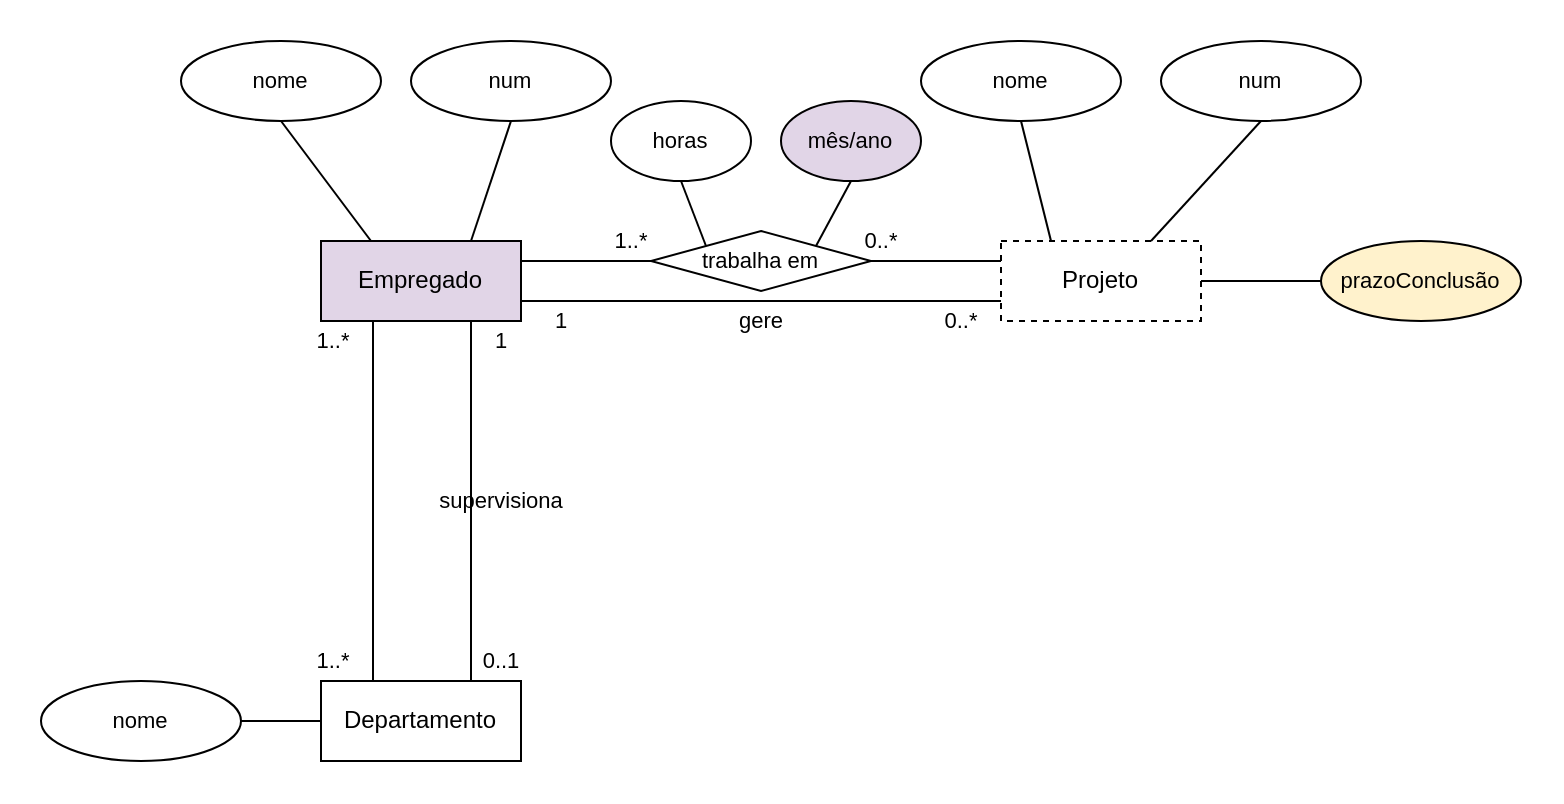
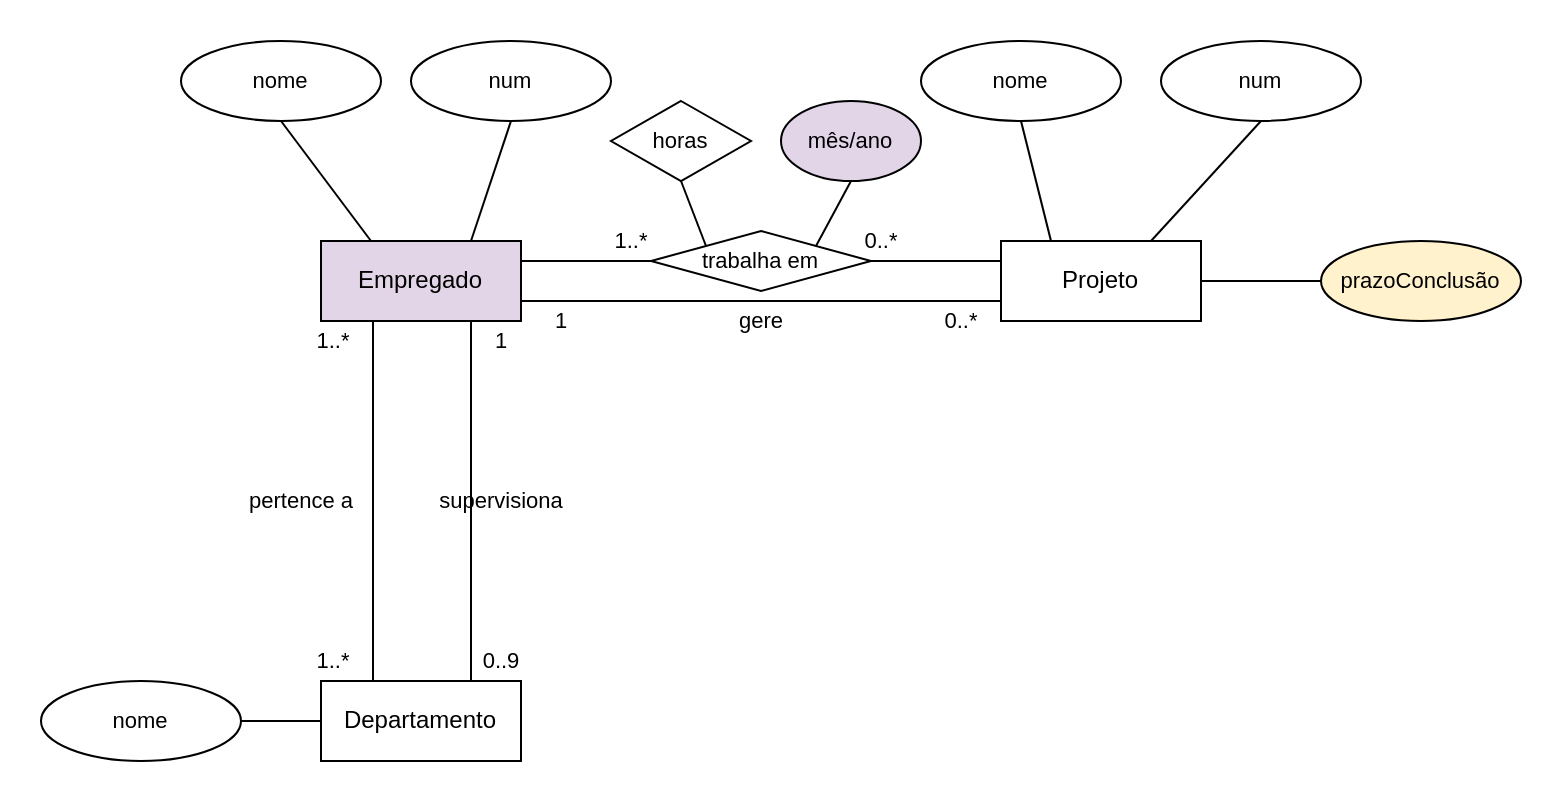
  <mxCell id="0" />
  <mxCell id="1" parent="0" />
  <mxCell id="2" style="rounded=0;orthogonalLoop=1;jettySize=auto;html=1;exitX=0.5;exitY=1;exitDx=0;exitDy=0;entryX=0.5;entryY=0;entryDx=0;entryDy=0;endArrow=none;endFill=0;" parent="1" edge="1"><mxGeometry relative="1" as="geometry"><mxPoint x="186" y="160" as="sourcePoint" /><mxPoint x="186" y="340" as="targetPoint" /></mxGeometry></mxCell>
  <mxCell id="3" style="edgeStyle=none;shape=connector;rounded=0;orthogonalLoop=1;jettySize=auto;html=1;exitX=0.75;exitY=1;exitDx=0;exitDy=0;entryX=0.75;entryY=0;entryDx=0;entryDy=0;labelBackgroundColor=default;strokeColor=default;fontFamily=Helvetica;fontSize=11;fontColor=default;endArrow=none;endFill=0;" parent="1" source="5" target="7" edge="1"><mxGeometry relative="1" as="geometry" /></mxCell>
  <mxCell id="4" style="edgeStyle=none;shape=connector;rounded=0;orthogonalLoop=1;jettySize=auto;html=1;exitX=1;exitY=0.75;exitDx=0;exitDy=0;entryX=0;entryY=0.75;entryDx=0;entryDy=0;labelBackgroundColor=default;strokeColor=default;fontFamily=Helvetica;fontSize=11;fontColor=default;endArrow=none;endFill=0;" parent="1" source="5" target="6" edge="1"><mxGeometry relative="1" as="geometry" /></mxCell>
  <mxCell id="5" value="Empregado" style="whiteSpace=wrap;html=1;align=center;fillColor=#e1d5e7;" parent="1" vertex="1"><mxGeometry x="160" y="120" width="100" height="40" as="geometry" /></mxCell>
- <mxCell id="6" value="Projeto" style="whiteSpace=wrap;html=1;align=center;dashed=1;" parent="1" vertex="1"><mxGeometry x="500" y="120" width="100" height="40" as="geometry" /></mxCell>
+ <mxCell id="6" value="Projeto" style="whiteSpace=wrap;html=1;align=center;" parent="1" vertex="1"><mxGeometry x="500" y="120" width="100" height="40" as="geometry" /></mxCell>
  <mxCell id="7" value="Departamento" style="whiteSpace=wrap;html=1;align=center;" parent="1" vertex="1"><mxGeometry x="160" y="340" width="100" height="40" as="geometry" /></mxCell>
  <mxCell id="8" value="1..*" style="text;html=1;align=center;verticalAlign=middle;resizable=0;points=[];autosize=1;strokeColor=none;fillColor=none;fontSize=11;fontFamily=Helvetica;fontColor=default;" parent="1" vertex="1"><mxGeometry x="146" y="155" width="40" height="30" as="geometry" /></mxCell>
  <mxCell id="9" value="1..*" style="text;html=1;align=center;verticalAlign=middle;resizable=0;points=[];autosize=1;strokeColor=none;fillColor=none;fontSize=11;fontFamily=Helvetica;fontColor=default;" parent="1" vertex="1"><mxGeometry x="146" y="315" width="40" height="30" as="geometry" /></mxCell>
  <mxCell id="10" value="0..*" style="text;html=1;align=center;verticalAlign=middle;resizable=0;points=[];autosize=1;strokeColor=none;fillColor=none;fontSize=11;fontFamily=Helvetica;fontColor=default;" parent="1" vertex="1"><mxGeometry x="420" y="105" width="40" height="30" as="geometry" /></mxCell>
  <mxCell id="11" value="1..*" style="text;html=1;align=center;verticalAlign=middle;resizable=0;points=[];autosize=1;strokeColor=none;fillColor=none;fontSize=11;fontFamily=Helvetica;fontColor=default;" parent="1" vertex="1"><mxGeometry x="295" y="105" width="40" height="30" as="geometry" /></mxCell>
  <mxCell id="12" value="supervisiona" style="text;html=1;align=center;verticalAlign=middle;resizable=0;points=[];autosize=1;strokeColor=none;fillColor=none;fontSize=11;fontFamily=Helvetica;fontColor=default;" parent="1" vertex="1"><mxGeometry x="205" y="235" width="90" height="30" as="geometry" /></mxCell>
  <mxCell id="13" value="gere" style="text;html=1;align=center;verticalAlign=middle;resizable=0;points=[];autosize=1;strokeColor=none;fillColor=none;fontSize=11;fontFamily=Helvetica;fontColor=default;" parent="1" vertex="1"><mxGeometry x="355" y="145" width="50" height="30" as="geometry" /></mxCell>
- <mxCell id="15" value="0..1" style="text;html=1;align=center;verticalAlign=middle;resizable=0;points=[];autosize=1;strokeColor=none;fillColor=none;fontSize=11;fontFamily=Helvetica;fontColor=default;" parent="1" vertex="1"><mxGeometry x="230" y="315" width="40" height="30" as="geometry" /></mxCell>
+ <mxCell id="14" value="pertence a" style="text;html=1;align=center;verticalAlign=middle;resizable=0;points=[];autosize=1;strokeColor=none;fillColor=none;fontSize=11;fontFamily=Helvetica;fontColor=default;" parent="1" vertex="1"><mxGeometry x="110" y="235" width="80" height="30" as="geometry" /></mxCell>
+ <mxCell id="15" value="0..9" style="text;html=1;align=center;verticalAlign=middle;resizable=0;points=[];autosize=1;strokeColor=none;fillColor=none;fontSize=11;fontFamily=Helvetica;fontColor=default;" parent="1" vertex="1"><mxGeometry x="230" y="315" width="40" height="30" as="geometry" /></mxCell>
  <mxCell id="16" value="1" style="text;html=1;align=center;verticalAlign=middle;resizable=0;points=[];autosize=1;strokeColor=none;fillColor=none;fontSize=11;fontFamily=Helvetica;fontColor=default;" parent="1" vertex="1"><mxGeometry x="235" y="155" width="30" height="30" as="geometry" /></mxCell>
  <mxCell id="17" value="1" style="text;html=1;align=center;verticalAlign=middle;resizable=0;points=[];autosize=1;strokeColor=none;fillColor=none;fontSize=11;fontFamily=Helvetica;fontColor=default;" parent="1" vertex="1"><mxGeometry x="265" y="145" width="30" height="30" as="geometry" /></mxCell>
  <mxCell id="18" value="0..*" style="text;html=1;align=center;verticalAlign=middle;resizable=0;points=[];autosize=1;strokeColor=none;fillColor=none;fontSize=11;fontFamily=Helvetica;fontColor=default;" parent="1" vertex="1"><mxGeometry x="460" y="145" width="40" height="30" as="geometry" /></mxCell>
  <mxCell id="19" style="edgeStyle=none;shape=connector;rounded=0;orthogonalLoop=1;jettySize=auto;html=1;exitX=0.5;exitY=1;exitDx=0;exitDy=0;entryX=0.25;entryY=0;entryDx=0;entryDy=0;labelBackgroundColor=default;strokeColor=default;fontFamily=Helvetica;fontSize=11;fontColor=default;endArrow=none;endFill=0;" parent="1" source="20" target="5" edge="1"><mxGeometry relative="1" as="geometry" /></mxCell>
  <mxCell id="20" value="nome" style="ellipse;whiteSpace=wrap;html=1;align=center;fontFamily=Helvetica;fontSize=11;fontColor=default;" parent="1" vertex="1"><mxGeometry x="90" y="20" width="100" height="40" as="geometry" /></mxCell>
  <mxCell id="21" style="edgeStyle=none;shape=connector;rounded=0;orthogonalLoop=1;jettySize=auto;html=1;exitX=0.5;exitY=1;exitDx=0;exitDy=0;entryX=0.75;entryY=0;entryDx=0;entryDy=0;labelBackgroundColor=default;strokeColor=default;fontFamily=Helvetica;fontSize=11;fontColor=default;endArrow=none;endFill=0;" parent="1" source="22" target="5" edge="1"><mxGeometry relative="1" as="geometry" /></mxCell>
  <mxCell id="22" value="num" style="ellipse;whiteSpace=wrap;html=1;align=center;fontFamily=Helvetica;fontSize=11;fontColor=default;" parent="1" vertex="1"><mxGeometry x="205" y="20" width="100" height="40" as="geometry" /></mxCell>
  <mxCell id="23" style="edgeStyle=none;shape=connector;rounded=0;orthogonalLoop=1;jettySize=auto;html=1;exitX=0.5;exitY=1;exitDx=0;exitDy=0;entryX=0.25;entryY=0;entryDx=0;entryDy=0;labelBackgroundColor=default;strokeColor=default;fontFamily=Helvetica;fontSize=11;fontColor=default;endArrow=none;endFill=0;" parent="1" source="24" target="6" edge="1"><mxGeometry relative="1" as="geometry" /></mxCell>
  <mxCell id="24" value="nome" style="ellipse;whiteSpace=wrap;html=1;align=center;fontFamily=Helvetica;fontSize=11;fontColor=default;" parent="1" vertex="1"><mxGeometry x="460" y="20" width="100" height="40" as="geometry" /></mxCell>
  <mxCell id="25" style="edgeStyle=none;shape=connector;rounded=0;orthogonalLoop=1;jettySize=auto;html=1;exitX=0.5;exitY=1;exitDx=0;exitDy=0;entryX=0.75;entryY=0;entryDx=0;entryDy=0;labelBackgroundColor=default;strokeColor=default;fontFamily=Helvetica;fontSize=11;fontColor=default;endArrow=none;endFill=0;" parent="1" source="26" target="6" edge="1"><mxGeometry relative="1" as="geometry" /></mxCell>
  <mxCell id="26" value="num" style="ellipse;whiteSpace=wrap;html=1;align=center;fontFamily=Helvetica;fontSize=11;fontColor=default;" parent="1" vertex="1"><mxGeometry x="580" y="20" width="100" height="40" as="geometry" /></mxCell>
  <mxCell id="27" style="edgeStyle=none;shape=connector;rounded=0;orthogonalLoop=1;jettySize=auto;html=1;exitX=1;exitY=0.5;exitDx=0;exitDy=0;labelBackgroundColor=default;strokeColor=default;fontFamily=Helvetica;fontSize=11;fontColor=default;endArrow=none;endFill=0;entryX=0;entryY=0.25;entryDx=0;entryDy=0;" parent="1" source="29" target="6" edge="1"><mxGeometry relative="1" as="geometry"><mxPoint x="434.793" y="240" as="targetPoint" /></mxGeometry></mxCell>
  <mxCell id="28" style="edgeStyle=none;shape=connector;rounded=0;orthogonalLoop=1;jettySize=auto;html=1;exitX=0;exitY=0.5;exitDx=0;exitDy=0;entryX=1;entryY=0.25;entryDx=0;entryDy=0;labelBackgroundColor=default;strokeColor=default;fontFamily=Helvetica;fontSize=11;fontColor=default;endArrow=none;endFill=0;" parent="1" source="29" target="5" edge="1"><mxGeometry relative="1" as="geometry" /></mxCell>
  <mxCell id="29" value="trabalha em" style="shape=rhombus;perimeter=rhombusPerimeter;whiteSpace=wrap;html=1;align=center;fontFamily=Helvetica;fontSize=11;fontColor=default;" parent="1" vertex="1"><mxGeometry x="325" y="115" width="110" height="30" as="geometry" /></mxCell>
  <mxCell id="30" style="edgeStyle=none;shape=connector;rounded=0;orthogonalLoop=1;jettySize=auto;html=1;exitX=0.5;exitY=1;exitDx=0;exitDy=0;entryX=0;entryY=0;entryDx=0;entryDy=0;labelBackgroundColor=default;strokeColor=default;fontFamily=Helvetica;fontSize=11;fontColor=default;endArrow=none;endFill=0;" parent="1" source="31" target="29" edge="1"><mxGeometry relative="1" as="geometry" /></mxCell>
- <mxCell id="31" value="horas" style="ellipse;whiteSpace=wrap;html=1;align=center;fontFamily=Helvetica;fontSize=11;fontColor=default;" parent="1" vertex="1"><mxGeometry x="305" y="50" width="70" height="40" as="geometry" /></mxCell>
+ <mxCell id="31" value="horas" style="rhombus;whiteSpace=wrap;html=1;align=center;fontFamily=Helvetica;fontSize=11;fontColor=default;" parent="1" vertex="1"><mxGeometry x="305" y="50" width="70" height="40" as="geometry" /></mxCell>
  <mxCell id="32" style="edgeStyle=none;shape=connector;rounded=0;orthogonalLoop=1;jettySize=auto;html=1;exitX=0.5;exitY=1;exitDx=0;exitDy=0;entryX=1;entryY=0;entryDx=0;entryDy=0;labelBackgroundColor=default;strokeColor=default;fontFamily=Helvetica;fontSize=11;fontColor=default;endArrow=none;endFill=0;" parent="1" source="33" target="29" edge="1"><mxGeometry relative="1" as="geometry" /></mxCell>
  <mxCell id="33" value="mês/ano" style="ellipse;whiteSpace=wrap;html=1;align=center;fontFamily=Helvetica;fontSize=11;fontColor=default;fillColor=#e1d5e7;" parent="1" vertex="1"><mxGeometry x="390" y="50" width="70" height="40" as="geometry" /></mxCell>
  <mxCell id="34" style="edgeStyle=none;shape=connector;rounded=0;orthogonalLoop=1;jettySize=auto;html=1;exitX=0;exitY=0.5;exitDx=0;exitDy=0;entryX=1;entryY=0.5;entryDx=0;entryDy=0;labelBackgroundColor=default;strokeColor=default;fontFamily=Helvetica;fontSize=11;fontColor=default;endArrow=none;endFill=0;" parent="1" source="35" target="6" edge="1"><mxGeometry relative="1" as="geometry" /></mxCell>
  <mxCell id="35" value="prazoConclusão" style="ellipse;whiteSpace=wrap;html=1;align=center;fontFamily=Helvetica;fontSize=11;fontColor=default;fillColor=#fff2cc;" parent="1" vertex="1"><mxGeometry x="660" y="120" width="100" height="40" as="geometry" /></mxCell>
  <mxCell id="36" style="edgeStyle=none;shape=connector;rounded=0;orthogonalLoop=1;jettySize=auto;html=1;exitX=1;exitY=0.5;exitDx=0;exitDy=0;entryX=0;entryY=0.5;entryDx=0;entryDy=0;labelBackgroundColor=default;strokeColor=default;fontFamily=Helvetica;fontSize=11;fontColor=default;endArrow=none;endFill=0;" parent="1" source="37" target="7" edge="1"><mxGeometry relative="1" as="geometry" /></mxCell>
  <mxCell id="37" value="nome" style="ellipse;whiteSpace=wrap;html=1;align=center;fontFamily=Helvetica;fontSize=11;fontColor=default;" parent="1" vertex="1"><mxGeometry x="20" y="340" width="100" height="40" as="geometry" /></mxCell>
